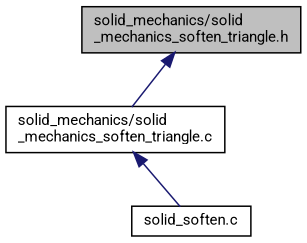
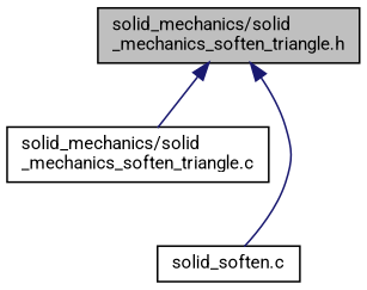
  digraph {
    fontname=Roboto
    node [color=black fillcolor=white fontname=Roboto fontsize=10 shape=record style=filled]
    edge [color=midnightblue dir=back fontname=Roboto fontsize=10 labelfontname=Helvetica labelfontsize=10 style=solid]
    n1 [fillcolor=grey75 fontcolor=black height=0.2 label="solid_mechanics/solid\l_mechanics_soften_triangle.h" width=0.4]
    n2 [height=0.2 label="solid_mechanics/solid\l_mechanics_soften_triangle.c" width=0.4]
    n3 [height=0.2 label="solid_soften.c" width=0.4]
    n1 -> n2
-   n2 -> n3
+   n1 -> n3
  }
